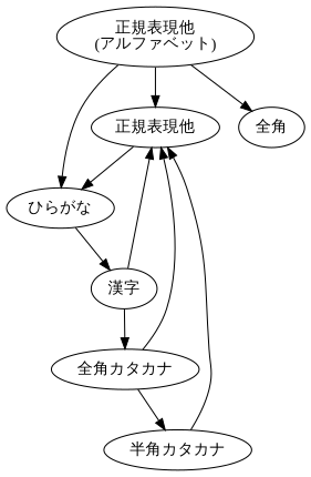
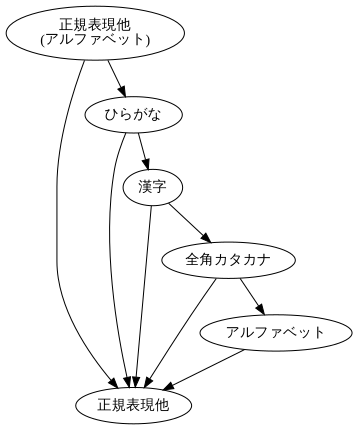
  digraph {
    fontname="Liberation Serif"
    node [fontname="Liberation Serif"]
    edge [fontname="Liberation Serif"]
    n1 [label="正規表現他\n(アルファベット)"]
    n2 [label="正規表現他"]
    n3 [label="ひらがな"]
-   n4 [label="全角"]
    n5 [label="漢字"]
    n6 [label="全角カタカナ"]
-   n7 [label="半角カタカナ"]
+   n7 [label="アルファベット"]
    n1 -> n2
    n1 -> n3
-   n1 -> n4
-   n2 -> n3
+   n3 -> n2
    n3 -> n5
    n5 -> n2
    n5 -> n6
    n6 -> n2
    n6 -> n7
    n7 -> n2
  }
